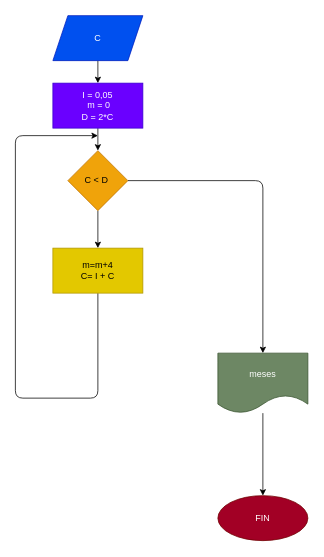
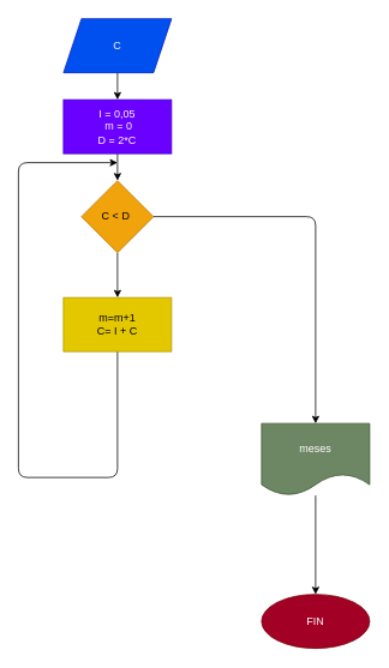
  <mxCell id="0" />
  <mxCell id="1" parent="0" />
  <mxCell id="2" value="" style="edgeStyle=none;html=1;" edge="1" parent="1" source="3" target="7"><mxGeometry relative="1" as="geometry" /></mxCell>
  <mxCell id="3" value="C" style="shape=parallelogram;perimeter=parallelogramPerimeter;whiteSpace=wrap;html=1;fixedSize=1;fillColor=#0050ef;strokeColor=#001DBC;fontColor=#ffffff;" vertex="1" parent="1"><mxGeometry x="70" y="20" width="120" height="60" as="geometry" /></mxCell>
  <mxCell id="4" value="" style="edgeStyle=none;html=1;" edge="1" parent="1" source="5" target="10"><mxGeometry relative="1" as="geometry" /></mxCell>
  <mxCell id="5" value="C &amp;lt; D&amp;nbsp;" style="rhombus;whiteSpace=wrap;html=1;fillColor=#f0a30a;strokeColor=#BD7000;fontColor=#000000;" vertex="1" parent="1"><mxGeometry x="90" y="200" width="80" height="80" as="geometry" /></mxCell>
  <mxCell id="6" style="edgeStyle=none;html=1;" edge="1" parent="1" source="7" target="5"><mxGeometry relative="1" as="geometry" /></mxCell>
  <mxCell id="7" value="I = 0,05&lt;br&gt;&amp;nbsp;m = 0&lt;br&gt;D = 2*C" style="whiteSpace=wrap;html=1;fillColor=#6a00ff;strokeColor=#3700CC;fontColor=#ffffff;" vertex="1" parent="1"><mxGeometry x="70" y="110" width="120" height="60" as="geometry" /></mxCell>
  <mxCell id="8" style="edgeStyle=none;html=1;" edge="1" parent="1" source="5" target="12"><mxGeometry relative="1" as="geometry"><Array as="points"><mxPoint x="350" y="240" /></Array></mxGeometry></mxCell>
  <mxCell id="9" style="edgeStyle=none;html=1;" edge="1" parent="1" source="10"><mxGeometry relative="1" as="geometry"><mxPoint x="130" y="180" as="targetPoint" /><Array as="points"><mxPoint x="130" y="530" /><mxPoint x="20" y="530" /><mxPoint x="20" y="180" /></Array></mxGeometry></mxCell>
- <mxCell id="10" value="m=m+4&lt;br&gt;C= I + C" style="whiteSpace=wrap;html=1;fillColor=#e3c800;strokeColor=#B09500;fontColor=#000000;" vertex="1" parent="1"><mxGeometry x="70" y="330" width="120" height="60" as="geometry" /></mxCell>
+ <mxCell id="10" value="m=m+1&lt;br&gt;C= I + C" style="whiteSpace=wrap;html=1;fillColor=#e3c800;strokeColor=#B09500;fontColor=#000000;" vertex="1" parent="1"><mxGeometry x="70" y="330" width="120" height="60" as="geometry" /></mxCell>
  <mxCell id="11" style="edgeStyle=none;html=1;entryX=0.5;entryY=0;entryDx=0;entryDy=0;" edge="1" parent="1" source="12" target="13"><mxGeometry relative="1" as="geometry"><mxPoint x="180" y="700" as="targetPoint" /></mxGeometry></mxCell>
  <mxCell id="12" value="meses" style="shape=document;whiteSpace=wrap;html=1;boundedLbl=1;fillColor=#6d8764;fontColor=#ffffff;strokeColor=#3A5431;" vertex="1" parent="1"><mxGeometry x="290" y="470" width="120" height="80" as="geometry" /></mxCell>
  <mxCell id="13" value="FIN" style="ellipse;whiteSpace=wrap;html=1;fillColor=#a20025;fontColor=#ffffff;strokeColor=#6F0000;" vertex="1" parent="1"><mxGeometry x="290" y="660" width="120" height="60" as="geometry" /></mxCell>
